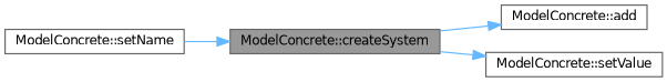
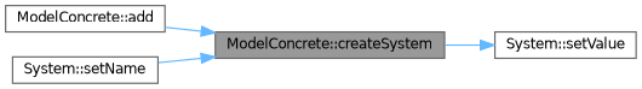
  digraph {
    rankdir=LR
    node [color=grey40 fillcolor=white fontname=Helvetica fontsize=10 shape=box style=filled]
    edge [color=steelblue1 fontname=Helvetica fontsize=10 labelfontname=Helvetica labelfontsize=10 style=solid]
    n1 [color=gray40 fillcolor=grey60 fontcolor=black height=0.2 label="ModelConcrete::createSystem" width=0.4]
    n2 [height=0.2 label="ModelConcrete::add" width=0.4]
-   n3 [height=0.2 label="ModelConcrete::setValue" width=0.4]
-   n4 [height=0.2 label="ModelConcrete::setName" width=0.4]
-   n1 -> n2
+   n3 [height=0.2 label="System::setValue" width=0.4]
+   n4 [height=0.2 label="System::setName" width=0.4]
+   n2 -> n1
    n1 -> n3
    n4 -> n1
  }
